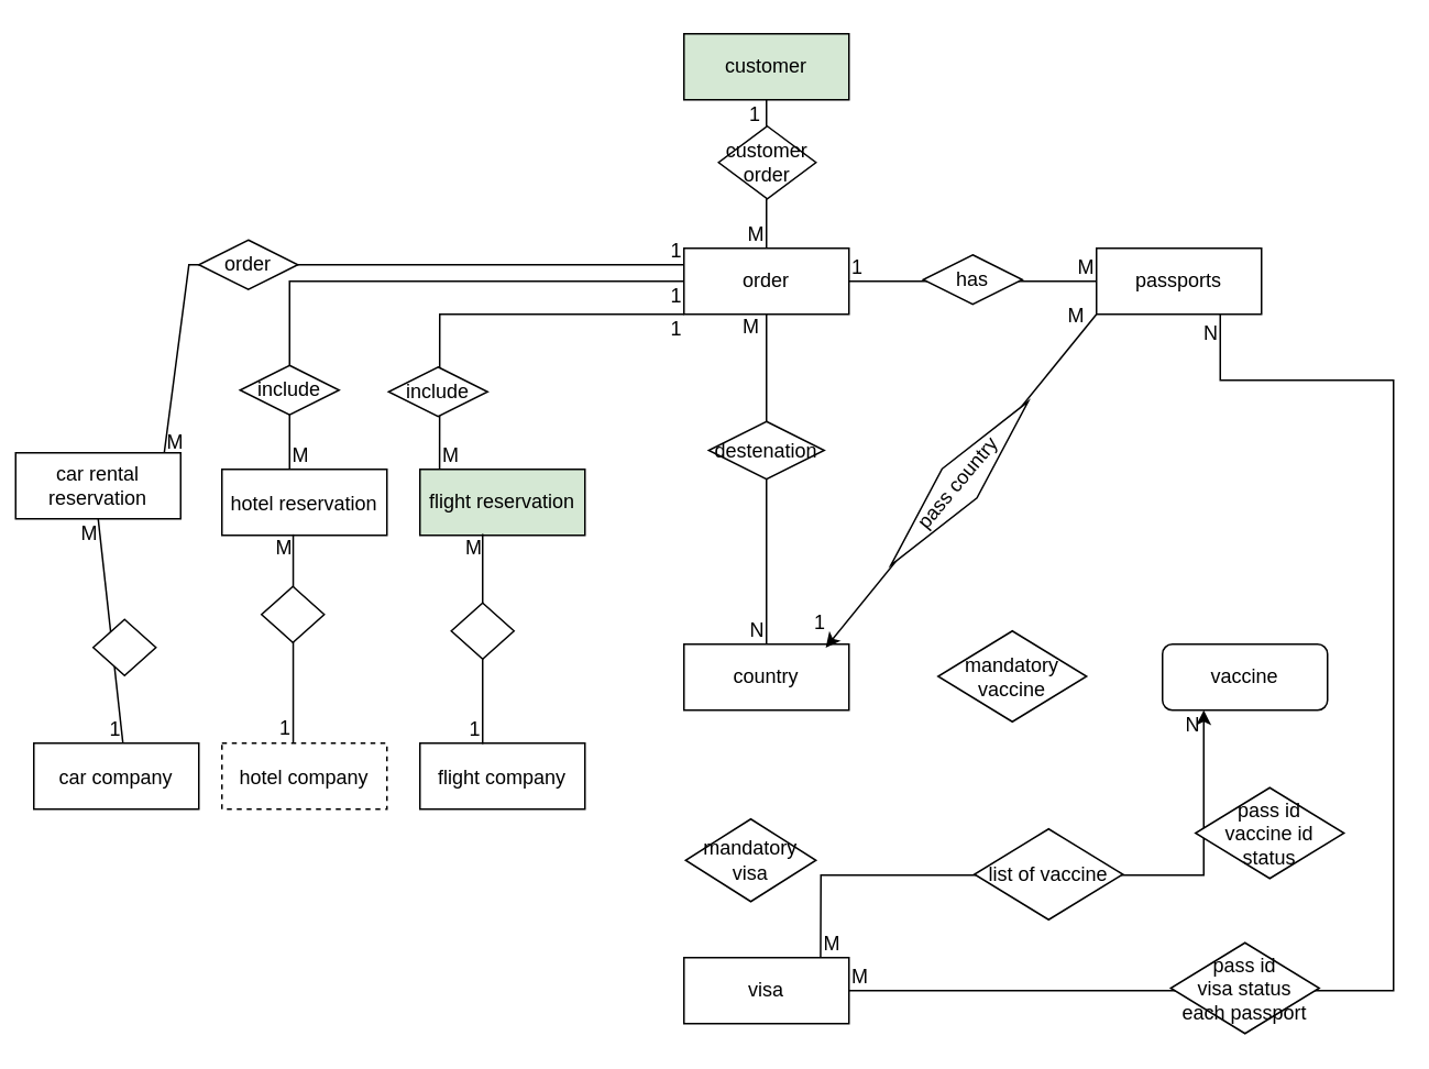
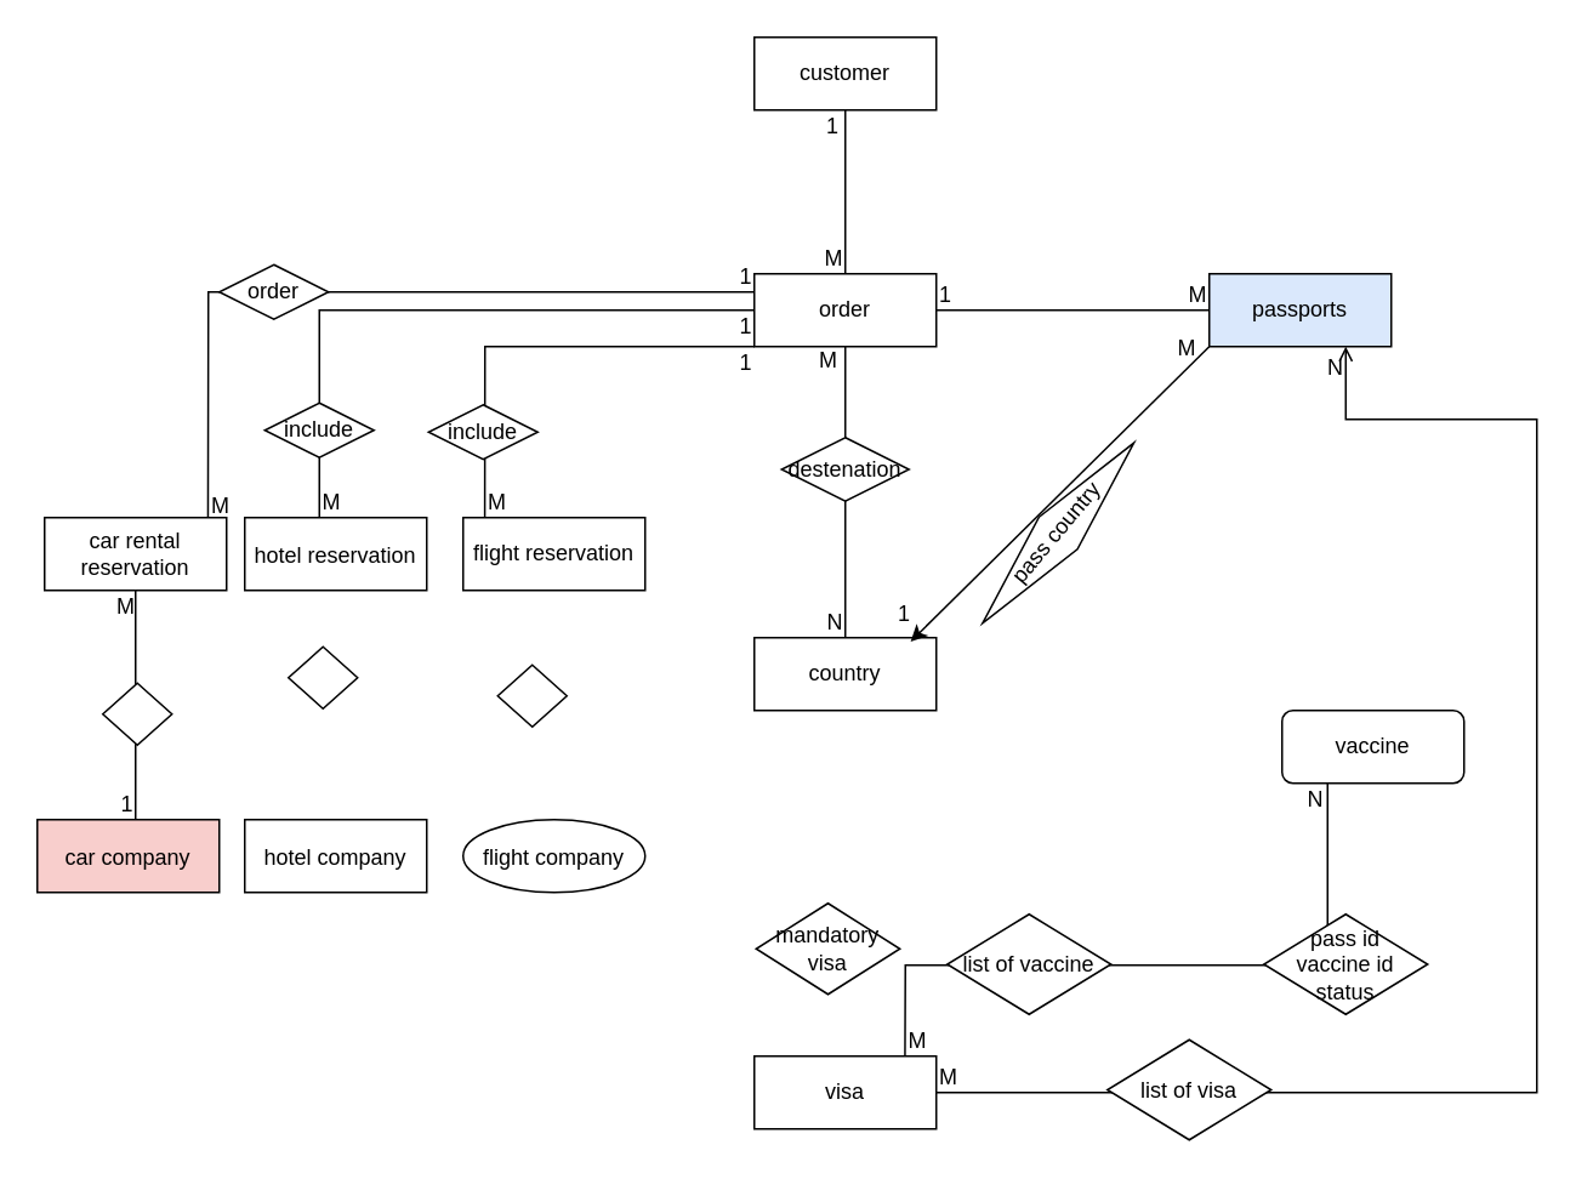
  <mxCell id="0" />
  <mxCell id="1" parent="0" />
  <mxCell id="2" value="order" style="whiteSpace=wrap;html=1;align=center;" vertex="1" parent="1"><mxGeometry x="414" y="150" width="100" height="40" as="geometry" /></mxCell>
- <mxCell id="3" value="passports" style="whiteSpace=wrap;html=1;align=center;" vertex="1" parent="1"><mxGeometry x="664" y="150" width="100" height="40" as="geometry" /></mxCell>
- <mxCell id="4" value="country" style="whiteSpace=wrap;html=1;align=center;" vertex="1" parent="1"><mxGeometry x="414" y="390" width="100" height="40" as="geometry" /></mxCell>
+ <mxCell id="3" value="passports" style="whiteSpace=wrap;html=1;align=center;fillColor=#dae8fc;" vertex="1" parent="1"><mxGeometry x="664" y="150" width="100" height="40" as="geometry" /></mxCell>
+ <mxCell id="4" value="country" style="whiteSpace=wrap;html=1;align=center;" vertex="1" parent="1"><mxGeometry x="414" y="350" width="100" height="40" as="geometry" /></mxCell>
  <mxCell id="5" value="vaccine" style="whiteSpace=wrap;html=1;align=center;rounded=1;" vertex="1" parent="1"><mxGeometry x="704" y="390" width="100" height="40" as="geometry" /></mxCell>
  <mxCell id="6" value="hotel&amp;nbsp;&lt;span style=&quot;font-size:11.0pt;line-height:107%;font-family:&amp;quot;Segoe UI&amp;quot;,sans-serif;&lt;br/&gt;mso-fareast-font-family:Calibri;mso-fareast-theme-font:minor-latin;color:#374151;&lt;br/&gt;mso-ansi-language:EN-US;mso-fareast-language:EN-US;mso-bidi-language:HE&quot;&gt;&lt;/span&gt;reservation" style="whiteSpace=wrap;html=1;align=center;" vertex="1" parent="1"><mxGeometry x="134" y="284" width="100" height="40" as="geometry" /></mxCell>
- <mxCell id="7" value="flight reservation" style="whiteSpace=wrap;html=1;align=center;fillColor=#d5e8d4;" vertex="1" parent="1"><mxGeometry x="254" y="284" width="100" height="40" as="geometry" /></mxCell>
+ <mxCell id="7" value="flight reservation" style="whiteSpace=wrap;html=1;align=center;" vertex="1" parent="1"><mxGeometry x="254" y="284" width="100" height="40" as="geometry" /></mxCell>
  <mxCell id="8" value="" style="endArrow=none;html=1;rounded=0;exitX=1;exitY=0.5;exitDx=0;exitDy=0;entryX=0;entryY=0.5;entryDx=0;entryDy=0;" edge="1" parent="1" source="2" target="3"><mxGeometry relative="1" as="geometry"><mxPoint x="534" y="210" as="sourcePoint" /><mxPoint x="674" y="230" as="targetPoint" /></mxGeometry></mxCell>
  <mxCell id="9" value="1" style="resizable=0;html=1;whiteSpace=wrap;align=left;verticalAlign=bottom;" connectable="0" vertex="1" parent="8"><mxGeometry x="-1" relative="1" as="geometry" /></mxCell>
  <mxCell id="10" value="M" style="resizable=0;html=1;whiteSpace=wrap;align=right;verticalAlign=bottom;" connectable="0" vertex="1" parent="8"><mxGeometry x="1" relative="1" as="geometry" /></mxCell>
- <mxCell id="11" value="has" style="shape=rhombus;perimeter=rhombusPerimeter;whiteSpace=wrap;html=1;align=center;" vertex="1" parent="1"><mxGeometry x="559" y="154" width="60" height="30" as="geometry" /></mxCell>
- <mxCell id="12" value="mandatory vaccine" style="shape=rhombus;perimeter=rhombusPerimeter;whiteSpace=wrap;html=1;align=center;" vertex="1" parent="1"><mxGeometry x="568" y="382" width="90" height="55" as="geometry" /></mxCell>
  <mxCell id="13" value="" style="endArrow=none;html=1;rounded=0;entryX=0.5;entryY=0;entryDx=0;entryDy=0;" edge="1" parent="1" source="2" target="4"><mxGeometry relative="1" as="geometry"><mxPoint x="464" y="310" as="sourcePoint" /><mxPoint x="714" y="420" as="targetPoint" /></mxGeometry></mxCell>
  <mxCell id="14" value="M" style="resizable=0;html=1;whiteSpace=wrap;align=left;verticalAlign=bottom;" connectable="0" vertex="1" parent="13"><mxGeometry x="-1" relative="1" as="geometry"><mxPoint x="-16" y="16" as="offset" /></mxGeometry></mxCell>
  <mxCell id="15" value="N" style="resizable=0;html=1;whiteSpace=wrap;align=right;verticalAlign=bottom;" connectable="0" vertex="1" parent="13"><mxGeometry x="1" relative="1" as="geometry" /></mxCell>
- <mxCell id="16" value="destenation" style="shape=rhombus;perimeter=rhombusPerimeter;whiteSpace=wrap;html=1;align=center;" vertex="1" parent="1"><mxGeometry x="429" y="255" width="70" height="35" as="geometry" /></mxCell>
+ <mxCell id="16" value="destenation" style="shape=rhombus;perimeter=rhombusPerimeter;whiteSpace=wrap;html=1;align=center;" vertex="1" parent="1"><mxGeometry x="429" y="240" width="70" height="35" as="geometry" /></mxCell>
  <mxCell id="17" value="" style="endArrow=none;html=1;rounded=0;exitX=0.5;exitY=0;exitDx=0;exitDy=0;entryX=0;entryY=0.5;entryDx=0;entryDy=0;" edge="1" parent="1" target="2"><mxGeometry relative="1" as="geometry"><mxPoint x="175" y="284" as="sourcePoint" /><mxPoint x="175" y="189" as="targetPoint" /><Array as="points"><mxPoint x="175" y="170" /></Array></mxGeometry></mxCell>
  <mxCell id="18" value="M" style="resizable=0;html=1;whiteSpace=wrap;align=left;verticalAlign=bottom;" connectable="0" vertex="1" parent="17"><mxGeometry x="-1" relative="1" as="geometry" /></mxCell>
  <mxCell id="19" value="1" style="resizable=0;html=1;whiteSpace=wrap;align=right;verticalAlign=bottom;" connectable="0" vertex="1" parent="17"><mxGeometry x="1" relative="1" as="geometry"><mxPoint y="17" as="offset" /></mxGeometry></mxCell>
  <mxCell id="20" value="include" style="shape=rhombus;perimeter=rhombusPerimeter;whiteSpace=wrap;html=1;align=center;" vertex="1" parent="1"><mxGeometry x="145" y="221" width="60" height="30" as="geometry" /></mxCell>
  <mxCell id="21" value="" style="endArrow=none;html=1;rounded=0;entryX=0;entryY=0.25;entryDx=0;entryDy=0;exitX=0.898;exitY=0.046;exitDx=0;exitDy=0;exitPerimeter=0;" edge="1" parent="1" source="40" target="2"><mxGeometry relative="1" as="geometry"><mxPoint x="44" y="170" as="sourcePoint" /><mxPoint x="714" y="420" as="targetPoint" /><Array as="points"><mxPoint x="114" y="160" /></Array></mxGeometry></mxCell>
  <mxCell id="22" value="M" style="resizable=0;html=1;whiteSpace=wrap;align=left;verticalAlign=bottom;" connectable="0" vertex="1" parent="21"><mxGeometry x="-1" relative="1" as="geometry" /></mxCell>
  <mxCell id="23" value="1" style="resizable=0;html=1;whiteSpace=wrap;align=right;verticalAlign=bottom;" connectable="0" vertex="1" parent="21"><mxGeometry x="1" relative="1" as="geometry" /></mxCell>
  <mxCell id="24" value="order" style="shape=rhombus;perimeter=rhombusPerimeter;whiteSpace=wrap;html=1;align=center;" vertex="1" parent="1"><mxGeometry x="120" y="145" width="60" height="30" as="geometry" /></mxCell>
  <mxCell id="25" value="" style="endArrow=none;html=1;rounded=0;entryX=0;entryY=1;entryDx=0;entryDy=0;exitX=0.119;exitY=0.002;exitDx=0;exitDy=0;exitPerimeter=0;" edge="1" parent="1" source="7" target="2"><mxGeometry relative="1" as="geometry"><mxPoint x="264" y="285" as="sourcePoint" /><mxPoint x="264" y="189" as="targetPoint" /><Array as="points"><mxPoint x="266" y="190" /></Array></mxGeometry></mxCell>
  <mxCell id="26" value="M" style="resizable=0;html=1;whiteSpace=wrap;align=left;verticalAlign=bottom;" connectable="0" vertex="1" parent="25"><mxGeometry x="-1" relative="1" as="geometry" /></mxCell>
  <mxCell id="27" value="1" style="resizable=0;html=1;whiteSpace=wrap;align=right;verticalAlign=bottom;" connectable="0" vertex="1" parent="25"><mxGeometry x="1" relative="1" as="geometry"><mxPoint y="17" as="offset" /></mxGeometry></mxCell>
  <mxCell id="28" value="include" style="shape=rhombus;perimeter=rhombusPerimeter;whiteSpace=wrap;html=1;align=center;" vertex="1" parent="1"><mxGeometry x="235" y="222" width="60" height="30" as="geometry" /></mxCell>
- <mxCell id="29" value="customer" style="whiteSpace=wrap;html=1;align=center;fillColor=#d5e8d4;" vertex="1" parent="1"><mxGeometry x="414" y="20" width="100" height="40" as="geometry" /></mxCell>
+ <mxCell id="29" value="customer" style="whiteSpace=wrap;html=1;align=center;" vertex="1" parent="1"><mxGeometry x="414" y="20" width="100" height="40" as="geometry" /></mxCell>
  <mxCell id="30" value="visa" style="whiteSpace=wrap;html=1;align=center;" vertex="1" parent="1"><mxGeometry x="414" y="580" width="100" height="40" as="geometry" /></mxCell>
  <mxCell id="31" value="" style="endArrow=none;html=1;rounded=0;exitX=0.5;exitY=1;exitDx=0;exitDy=0;" edge="1" parent="1" source="29" target="2"><mxGeometry relative="1" as="geometry"><mxPoint x="524" y="180" as="sourcePoint" /><mxPoint x="674" y="180" as="targetPoint" /></mxGeometry></mxCell>
  <mxCell id="32" value="1" style="resizable=0;html=1;whiteSpace=wrap;align=left;verticalAlign=bottom;" connectable="0" vertex="1" parent="31"><mxGeometry x="-1" relative="1" as="geometry"><mxPoint x="-12" y="17" as="offset" /></mxGeometry></mxCell>
  <mxCell id="33" value="M" style="resizable=0;html=1;whiteSpace=wrap;align=right;verticalAlign=bottom;" connectable="0" vertex="1" parent="31"><mxGeometry x="1" relative="1" as="geometry" /></mxCell>
- <mxCell id="34" value="customer order" style="shape=rhombus;perimeter=rhombusPerimeter;whiteSpace=wrap;html=1;align=center;" vertex="1" parent="1"><mxGeometry x="435" y="76" width="59" height="44" as="geometry" /></mxCell>
  <mxCell id="35" value="mandatory visa" style="shape=rhombus;perimeter=rhombusPerimeter;whiteSpace=wrap;html=1;align=center;" vertex="1" parent="1"><mxGeometry x="415" y="496" width="79" height="50" as="geometry" /></mxCell>
  <mxCell id="36" value="" style="endArrow=classic;html=1;rounded=0;exitX=0;exitY=1;exitDx=0;exitDy=0;entryX=0.859;entryY=0.053;entryDx=0;entryDy=0;entryPerimeter=0;" edge="1" parent="1" source="3" target="4"><mxGeometry relative="1" as="geometry"><mxPoint x="524" y="200" as="sourcePoint" /><mxPoint x="714" y="400" as="targetPoint" /></mxGeometry></mxCell>
  <mxCell id="37" value="M" style="resizable=0;html=1;whiteSpace=wrap;align=left;verticalAlign=bottom;" connectable="0" vertex="1" parent="36"><mxGeometry x="-1" relative="1" as="geometry"><mxPoint x="-19" y="9" as="offset" /></mxGeometry></mxCell>
  <mxCell id="38" value="1" style="resizable=0;html=1;whiteSpace=wrap;align=right;verticalAlign=bottom;" connectable="0" vertex="1" parent="36"><mxGeometry x="1" relative="1" as="geometry"><mxPoint x="1" y="-7" as="offset" /></mxGeometry></mxCell>
  <mxCell id="39" value="pass country" style="shape=rhombus;perimeter=rhombusPerimeter;whiteSpace=wrap;html=1;align=center;rotation=-50;" vertex="1" parent="1"><mxGeometry x="516.3" y="278.75" width="129.43" height="27.49" as="geometry" /></mxCell>
- <mxCell id="40" value="car rental reservation" style="whiteSpace=wrap;html=1;align=center;" vertex="1" parent="1"><mxGeometry x="9" y="274" width="100" height="40" as="geometry" /></mxCell>
- <mxCell id="41" value="hotel&amp;nbsp;&lt;span style=&quot;font-size:11.0pt;line-height:107%;font-family:&amp;quot;Segoe UI&amp;quot;,sans-serif;&lt;br/&gt;mso-fareast-font-family:Calibri;mso-fareast-theme-font:minor-latin;color:#374151;&lt;br/&gt;mso-ansi-language:EN-US;mso-fareast-language:EN-US;mso-bidi-language:HE&quot;&gt;&lt;/span&gt;company" style="whiteSpace=wrap;html=1;align=center;dashed=1;" vertex="1" parent="1"><mxGeometry x="134" y="450" width="100" height="40" as="geometry" /></mxCell>
- <mxCell id="42" value="car&amp;nbsp;&lt;span style=&quot;font-size:11.0pt;line-height:107%;font-family:&amp;quot;Segoe UI&amp;quot;,sans-serif;&lt;br/&gt;mso-fareast-font-family:Calibri;mso-fareast-theme-font:minor-latin;color:#374151;&lt;br/&gt;mso-ansi-language:EN-US;mso-fareast-language:EN-US;mso-bidi-language:HE&quot;&gt;&lt;/span&gt;company" style="whiteSpace=wrap;html=1;align=center;" vertex="1" parent="1"><mxGeometry x="20" y="450" width="100" height="40" as="geometry" /></mxCell>
- <mxCell id="43" value="flight&amp;nbsp;&lt;span style=&quot;font-size:11.0pt;line-height:107%;font-family:&amp;quot;Segoe UI&amp;quot;,sans-serif;&lt;br/&gt;mso-fareast-font-family:Calibri;mso-fareast-theme-font:minor-latin;color:#374151;&lt;br/&gt;mso-ansi-language:EN-US;mso-fareast-language:EN-US;mso-bidi-language:HE&quot;&gt;&lt;/span&gt;company" style="whiteSpace=wrap;html=1;align=center;" vertex="1" parent="1"><mxGeometry x="254" y="450" width="100" height="40" as="geometry" /></mxCell>
- <mxCell id="44" value="" style="endArrow=none;html=1;rounded=0;exitX=0.432;exitY=0.985;exitDx=0;exitDy=0;exitPerimeter=0;entryX=0.432;entryY=-0.004;entryDx=0;entryDy=0;entryPerimeter=0;" edge="1" parent="1" source="6" target="41"><mxGeometry relative="1" as="geometry"><mxPoint x="175" y="365" as="sourcePoint" /><mxPoint x="175" y="455" as="targetPoint" /></mxGeometry></mxCell>
- <mxCell id="45" value="M" style="resizable=0;html=1;whiteSpace=wrap;align=left;verticalAlign=bottom;" connectable="0" vertex="1" parent="44"><mxGeometry x="-1" relative="1" as="geometry"><mxPoint x="-12" y="17" as="offset" /></mxGeometry></mxCell>
- <mxCell id="46" value="1" style="resizable=0;html=1;whiteSpace=wrap;align=right;verticalAlign=bottom;" connectable="0" vertex="1" parent="44"><mxGeometry x="1" relative="1" as="geometry" /></mxCell>
+ <mxCell id="40" value="car rental reservation" style="whiteSpace=wrap;html=1;align=center;" vertex="1" parent="1"><mxGeometry x="24" y="284" width="100" height="40" as="geometry" /></mxCell>
+ <mxCell id="41" value="hotel&amp;nbsp;&lt;span style=&quot;font-size:11.0pt;line-height:107%;font-family:&amp;quot;Segoe UI&amp;quot;,sans-serif;&lt;br/&gt;mso-fareast-font-family:Calibri;mso-fareast-theme-font:minor-latin;color:#374151;&lt;br/&gt;mso-ansi-language:EN-US;mso-fareast-language:EN-US;mso-bidi-language:HE&quot;&gt;&lt;/span&gt;company" style="whiteSpace=wrap;html=1;align=center;" vertex="1" parent="1"><mxGeometry x="134" y="450" width="100" height="40" as="geometry" /></mxCell>
+ <mxCell id="42" value="car&amp;nbsp;&lt;span style=&quot;font-size:11.0pt;line-height:107%;font-family:&amp;quot;Segoe UI&amp;quot;,sans-serif;&lt;br/&gt;mso-fareast-font-family:Calibri;mso-fareast-theme-font:minor-latin;color:#374151;&lt;br/&gt;mso-ansi-language:EN-US;mso-fareast-language:EN-US;mso-bidi-language:HE&quot;&gt;&lt;/span&gt;company" style="whiteSpace=wrap;html=1;align=center;fillColor=#f8cecc;" vertex="1" parent="1"><mxGeometry x="20" y="450" width="100" height="40" as="geometry" /></mxCell>
+ <mxCell id="43" value="flight&amp;nbsp;&lt;span style=&quot;font-size:11.0pt;line-height:107%;font-family:&amp;quot;Segoe UI&amp;quot;,sans-serif;&lt;br/&gt;mso-fareast-font-family:Calibri;mso-fareast-theme-font:minor-latin;color:#374151;&lt;br/&gt;mso-ansi-language:EN-US;mso-fareast-language:EN-US;mso-bidi-language:HE&quot;&gt;&lt;/span&gt;company" style="ellipse;whiteSpace=wrap;html=1;align=center;" vertex="1" parent="1"><mxGeometry x="254" y="450" width="100" height="40" as="geometry" /></mxCell>
  <mxCell id="47" value="" style="shape=rhombus;perimeter=rhombusPerimeter;whiteSpace=wrap;html=1;align=center;" vertex="1" parent="1"><mxGeometry x="158" y="355" width="38" height="34" as="geometry" /></mxCell>
- <mxCell id="48" value="" style="endArrow=none;html=1;rounded=0;exitX=1;exitY=0.5;exitDx=0;exitDy=0;entryX=0.75;entryY=1;entryDx=0;entryDy=0;" edge="1" parent="1" source="30" target="3"><mxGeometry relative="1" as="geometry"><mxPoint x="554" y="528" as="sourcePoint" /><mxPoint x="744" y="528" as="targetPoint" /><Array as="points"><mxPoint x="844" y="600" /><mxPoint x="844" y="230" /><mxPoint x="739" y="230" /></Array></mxGeometry></mxCell>
+ <mxCell id="48" value="" style="endArrow=open;html=1;rounded=0;exitX=1;exitY=0.5;exitDx=0;exitDy=0;entryX=0.75;entryY=1;entryDx=0;entryDy=0;" edge="1" parent="1" source="30" target="3"><mxGeometry relative="1" as="geometry"><mxPoint x="554" y="528" as="sourcePoint" /><mxPoint x="744" y="528" as="targetPoint" /><Array as="points"><mxPoint x="844" y="600" /><mxPoint x="844" y="230" /><mxPoint x="739" y="230" /></Array></mxGeometry></mxCell>
  <mxCell id="49" value="M" style="resizable=0;html=1;whiteSpace=wrap;align=left;verticalAlign=bottom;" connectable="0" vertex="1" parent="48"><mxGeometry x="-1" relative="1" as="geometry" /></mxCell>
  <mxCell id="50" value="N" style="resizable=0;html=1;whiteSpace=wrap;align=right;verticalAlign=bottom;" connectable="0" vertex="1" parent="48"><mxGeometry x="1" relative="1" as="geometry"><mxPoint y="20" as="offset" /></mxGeometry></mxCell>
- <mxCell id="52" value="pass id&lt;br&gt;visa status&lt;br&gt;each passport" style="shape=rhombus;perimeter=rhombusPerimeter;whiteSpace=wrap;html=1;align=center;" vertex="1" parent="1"><mxGeometry x="709" y="571" width="90" height="55" as="geometry" /></mxCell>
- <mxCell id="53" value="" style="endArrow=classic;html=1;rounded=0;exitX=0.828;exitY=0.003;exitDx=0;exitDy=0;entryX=0.25;entryY=1;entryDx=0;entryDy=0;exitPerimeter=0;" edge="1" parent="1" source="30" target="5"><mxGeometry relative="1" as="geometry"><mxPoint x="524" y="420" as="sourcePoint" /><mxPoint x="714" y="420" as="targetPoint" /><Array as="points"><mxPoint x="497" y="530" /><mxPoint x="729" y="530" /></Array></mxGeometry></mxCell>
+ <mxCell id="51" value="list of visa" style="shape=rhombus;perimeter=rhombusPerimeter;whiteSpace=wrap;html=1;align=center;" vertex="1" parent="1"><mxGeometry x="608" y="571" width="90" height="55" as="geometry" /></mxCell>
+ <mxCell id="53" value="" style="endArrow=none;html=1;rounded=0;exitX=0.828;exitY=0.003;exitDx=0;exitDy=0;entryX=0.25;entryY=1;entryDx=0;entryDy=0;exitPerimeter=0;" edge="1" parent="1" source="30" target="5"><mxGeometry relative="1" as="geometry"><mxPoint x="524" y="420" as="sourcePoint" /><mxPoint x="714" y="420" as="targetPoint" /><Array as="points"><mxPoint x="497" y="530" /><mxPoint x="729" y="530" /></Array></mxGeometry></mxCell>
  <mxCell id="54" value="M" style="resizable=0;html=1;whiteSpace=wrap;align=left;verticalAlign=bottom;" connectable="0" vertex="1" parent="53"><mxGeometry x="-1" relative="1" as="geometry" /></mxCell>
  <mxCell id="55" value="N" style="resizable=0;html=1;whiteSpace=wrap;align=right;verticalAlign=bottom;" connectable="0" vertex="1" parent="53"><mxGeometry x="1" relative="1" as="geometry"><mxPoint x="-1" y="17" as="offset" /></mxGeometry></mxCell>
- <mxCell id="56" value="list of vaccine" style="shape=rhombus;perimeter=rhombusPerimeter;whiteSpace=wrap;html=1;align=center;" vertex="1" parent="1"><mxGeometry x="590" y="502" width="90" height="55" as="geometry" /></mxCell>
- <mxCell id="57" value="pass id&lt;br&gt;vaccine id&lt;br&gt;status" style="shape=rhombus;perimeter=rhombusPerimeter;whiteSpace=wrap;html=1;align=center;" vertex="1" parent="1"><mxGeometry x="724" y="477" width="90" height="55" as="geometry" /></mxCell>
- <mxCell id="58" value="" style="endArrow=none;html=1;rounded=0;exitX=0.38;exitY=0.979;exitDx=0;exitDy=0;exitPerimeter=0;entryX=0.38;entryY=0.014;entryDx=0;entryDy=0;entryPerimeter=0;" edge="1" parent="1" source="7" target="43"><mxGeometry relative="1" as="geometry"><mxPoint x="293" y="333" as="sourcePoint" /><mxPoint x="293" y="440" as="targetPoint" /></mxGeometry></mxCell>
- <mxCell id="59" value="M" style="resizable=0;html=1;whiteSpace=wrap;align=left;verticalAlign=bottom;" connectable="0" vertex="1" parent="58"><mxGeometry x="-1" relative="1" as="geometry"><mxPoint x="-12" y="17" as="offset" /></mxGeometry></mxCell>
- <mxCell id="60" value="1" style="resizable=0;html=1;whiteSpace=wrap;align=right;verticalAlign=bottom;" connectable="0" vertex="1" parent="58"><mxGeometry x="1" relative="1" as="geometry" /></mxCell>
+ <mxCell id="56" value="list of vaccine" style="shape=rhombus;perimeter=rhombusPerimeter;whiteSpace=wrap;html=1;align=center;" vertex="1" parent="1"><mxGeometry x="520" y="502" width="90" height="55" as="geometry" /></mxCell>
+ <mxCell id="57" value="pass id&lt;br&gt;vaccine id&lt;br&gt;status" style="shape=rhombus;perimeter=rhombusPerimeter;whiteSpace=wrap;html=1;align=center;" vertex="1" parent="1"><mxGeometry x="694" y="502" width="90" height="55" as="geometry" /></mxCell>
  <mxCell id="61" value="" style="shape=rhombus;perimeter=rhombusPerimeter;whiteSpace=wrap;html=1;align=center;" vertex="1" parent="1"><mxGeometry x="273" y="365" width="38" height="34" as="geometry" /></mxCell>
  <mxCell id="62" value="" style="endArrow=none;html=1;rounded=0;exitX=0.5;exitY=1;exitDx=0;exitDy=0;" edge="1" parent="1" source="40"><mxGeometry relative="1" as="geometry"><mxPoint x="70" y="343" as="sourcePoint" /><mxPoint x="74" y="450" as="targetPoint" /></mxGeometry></mxCell>
  <mxCell id="63" value="M" style="resizable=0;html=1;whiteSpace=wrap;align=left;verticalAlign=bottom;" connectable="0" vertex="1" parent="62"><mxGeometry x="-1" relative="1" as="geometry"><mxPoint x="-12" y="17" as="offset" /></mxGeometry></mxCell>
  <mxCell id="64" value="1" style="resizable=0;html=1;whiteSpace=wrap;align=right;verticalAlign=bottom;" connectable="0" vertex="1" parent="62"><mxGeometry x="1" relative="1" as="geometry" /></mxCell>
  <mxCell id="65" value="" style="shape=rhombus;perimeter=rhombusPerimeter;whiteSpace=wrap;html=1;align=center;" vertex="1" parent="1"><mxGeometry x="56" y="375" width="38" height="34" as="geometry" /></mxCell>
